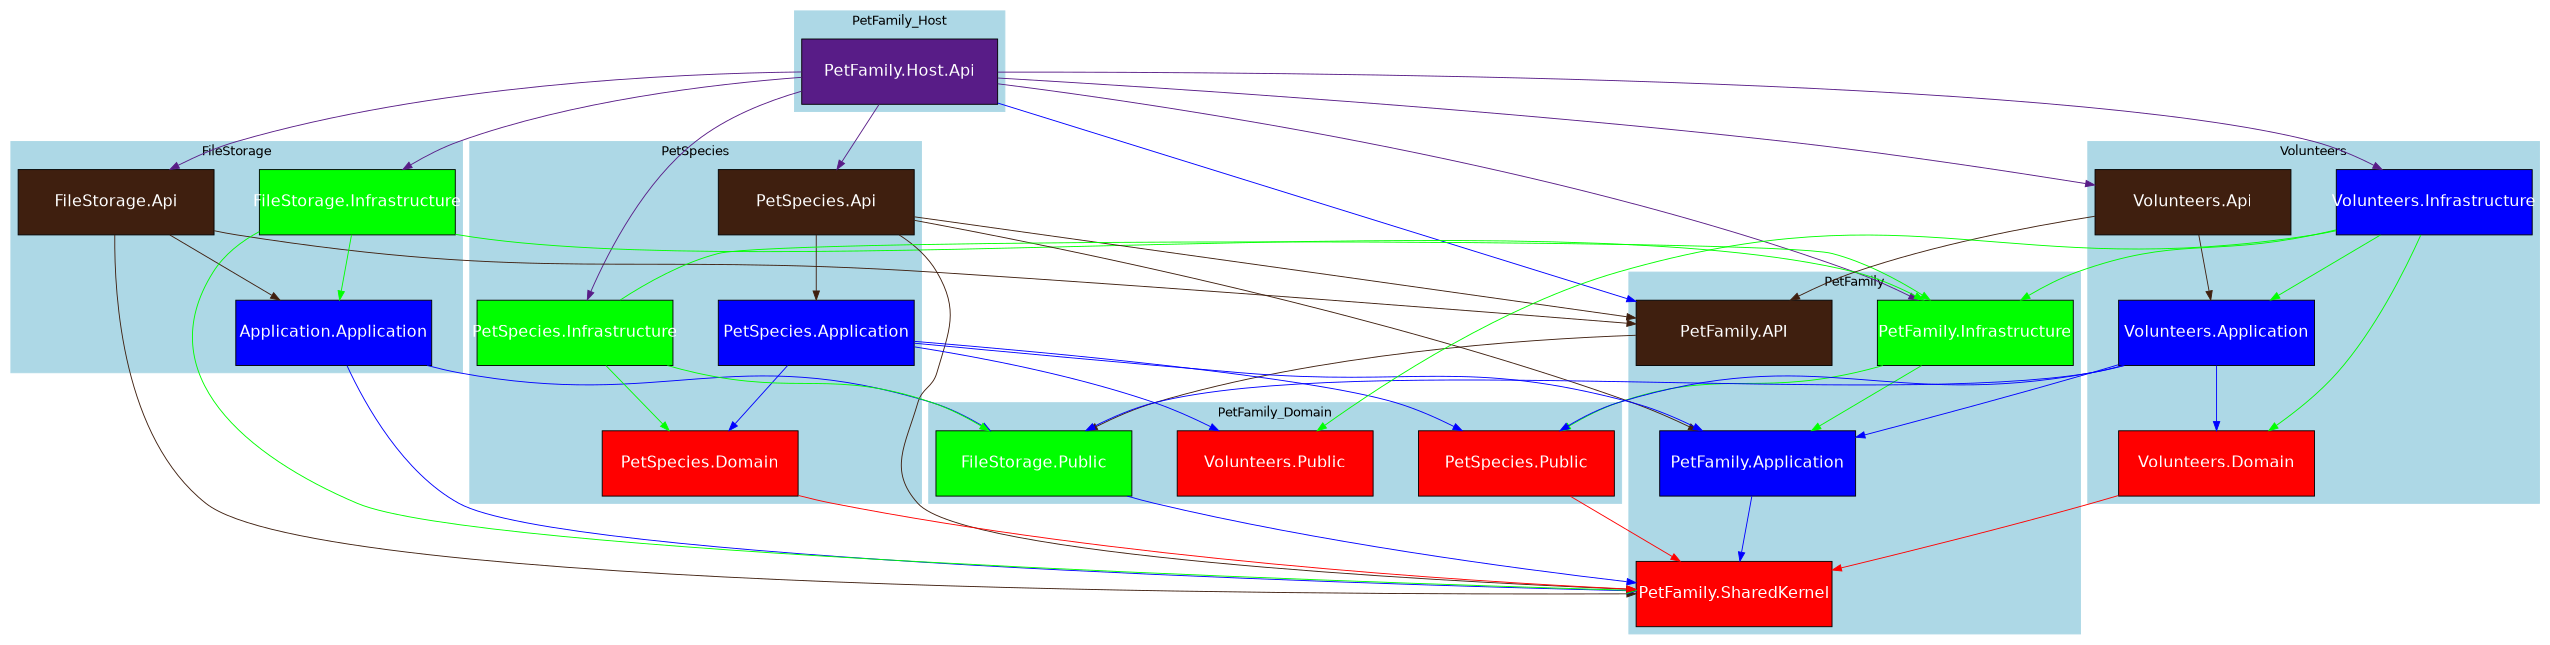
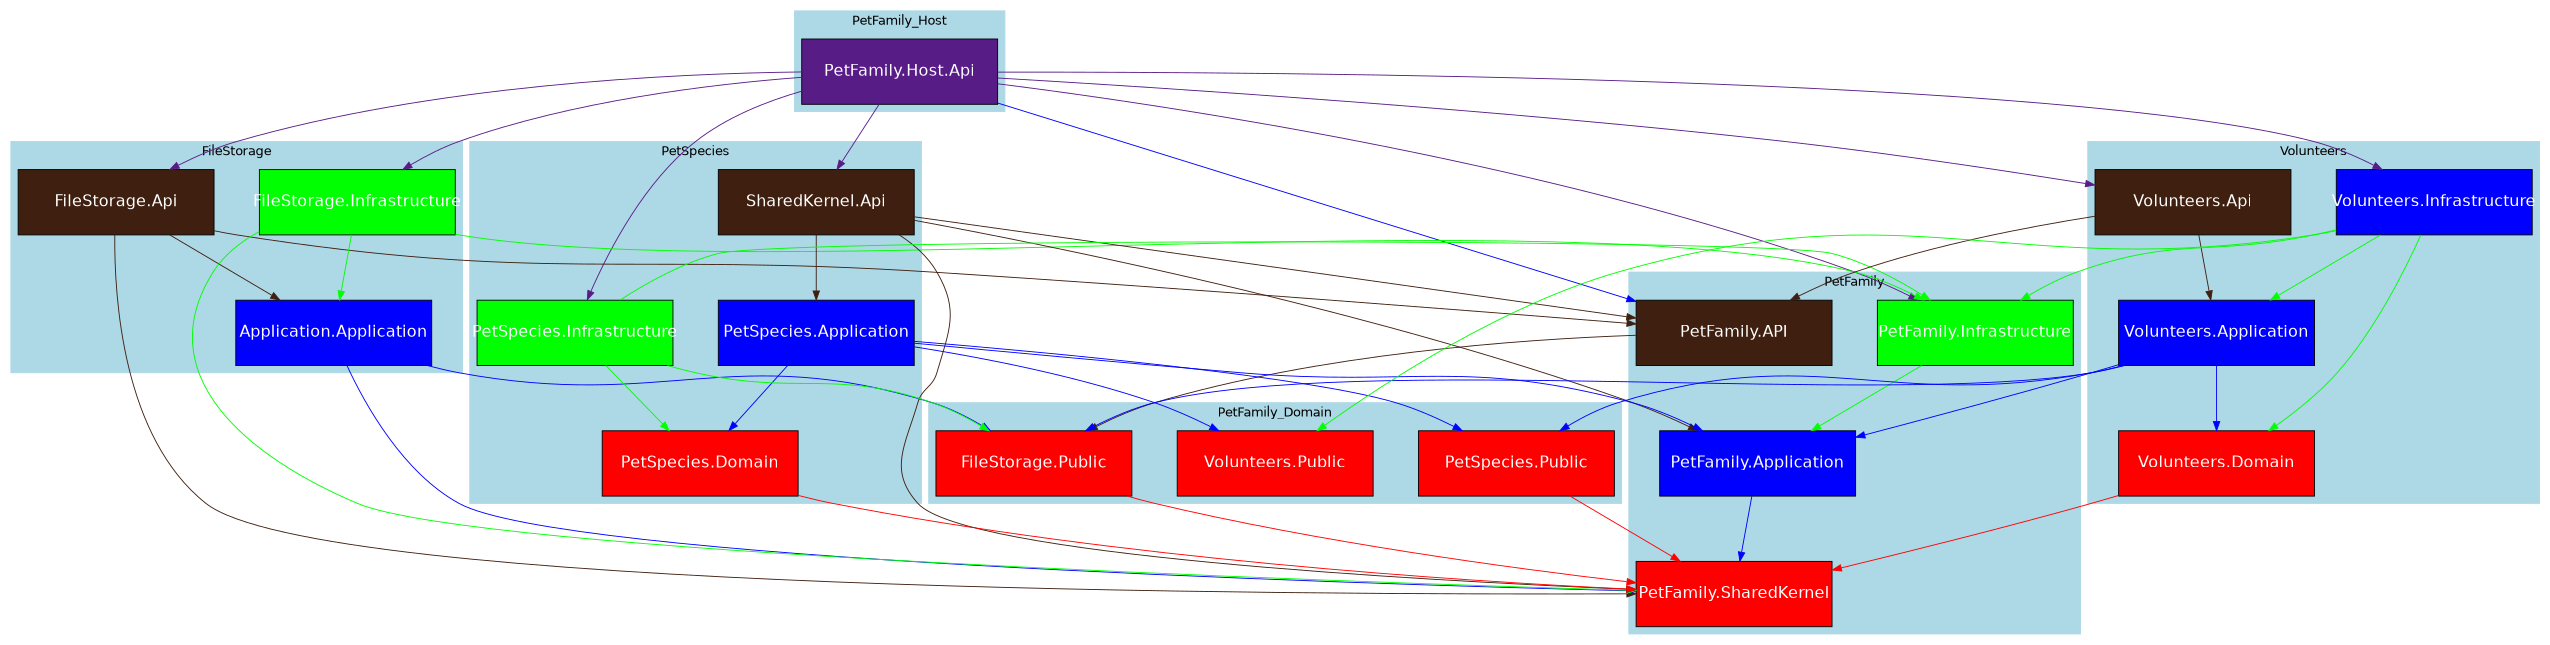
  digraph {
    fontname=Helvetica
    fontsize=14
    nodesep=0.7
    rankdir=TD
    ranksep=1.0
    node [fillcolor=red fixedsize=true fontcolor=white fontname=Helvetica fontsize=18 shape=box style=filled]
    edge [color=blue]
    "PetFamily.Host.Api" [fillcolor="#581C87" height=1.0 width=3.0]
    "PetFamily.API" [fillcolor="#3F1F0F" height=1.0 width=3.0]
    "PetFamily.Application" [fillcolor=blue height=1.0 width=3.0]
    "PetFamily.Infrastructure" [fillcolor=green height=1.0 width=3.0]
    "PetFamily.SharedKernel" [height=1.0 width=3.0]
    "FileStorage.Api" [fillcolor="#3F1F0F" height=1.0 width=3.0]
    n7 [fillcolor=blue height=1.0 label="Application.Application" width=3.0]
    "FileStorage.Infrastructure" [fillcolor=green height=1.0 width=3.0]
-   "FileStorage.Public" [fillcolor=green height=1.0 width=3.0]
+   "FileStorage.Public" [height=1.0 width=3.0]
    "PetSpecies.Public" [height=1.0 width=3.0]
    "Volunteers.Public" [height=1.0 width=3.0]
-   "PetSpecies.Api" [fillcolor="#3F1F0F" height=1.0 width=3.0]
+   "PetSpecies.Api" [fillcolor="#3F1F0F" height=1.0 width=3.0 label="SharedKernel.Api"]
    "PetSpecies.Application" [fillcolor=blue height=1.0 width=3.0]
    "PetSpecies.Domain" [height=1.0 width=3.0]
    "PetSpecies.Infrastructure" [fillcolor=green height=1.0 width=3.0]
    "Volunteers.Api" [fillcolor="#3F1F0F" height=1.0 width=3.0]
    "Volunteers.Application" [fillcolor=blue height=1.0 width=3.0]
    "Volunteers.Domain" [height=1.0 width=3.0]
    "Volunteers.Infrastructure" [fillcolor=blue height=1.0 width=3.0]
    subgraph cluster_1 {
      color=lightblue
      fillcolor=lightblue
      label=PetFamily_Host
      style=filled
      "PetFamily.Host.Api"
    }
    subgraph cluster_2 {
      color=lightblue
      fillcolor=lightblue
      label=PetFamily
      style=filled
      "PetFamily.API"
      "PetFamily.Application"
      "PetFamily.Infrastructure"
      "PetFamily.SharedKernel"
    }
    subgraph cluster_3 {
      color=lightblue
      fillcolor=lightblue
      label=FileStorage
      style=filled
      "FileStorage.Api"
      n7
      "FileStorage.Infrastructure"
    }
    subgraph cluster_4 {
      color=lightblue
      fillcolor=lightblue
      label=PetFamily_Domain
      style=filled
      subgraph sub_5 {
        color=lightblue
        fillcolor=lightblue
        label=PetFamily_Public
        rank=same
        style=filled
        "FileStorage.Public"
        "PetSpecies.Public"
        "Volunteers.Public"
      }
    }
    subgraph cluster_6 {
      color=lightblue
      fillcolor=lightblue
      label=PetSpecies
      style=filled
      "PetSpecies.Api"
      "PetSpecies.Application"
      "PetSpecies.Domain"
      "PetSpecies.Infrastructure"
    }
    subgraph cluster_7 {
      color=lightblue
      fillcolor=lightblue
      label=Volunteers
      style=filled
      "Volunteers.Api"
      "Volunteers.Application"
      "Volunteers.Domain"
      "Volunteers.Infrastructure"
    }
    "PetFamily.Host.Api" -> "PetFamily.API"
    "PetFamily.Host.Api" -> "PetFamily.Infrastructure" [color="#581C87"]
    "PetFamily.Host.Api" -> "FileStorage.Api" [color="#581C87"]
    "PetFamily.Host.Api" -> "FileStorage.Infrastructure" [color="#581C87"]
    "PetFamily.Host.Api" -> "PetSpecies.Api" [color="#581C87"]
    "PetFamily.Host.Api" -> "PetSpecies.Infrastructure" [color="#581C87"]
    "PetFamily.Host.Api" -> "Volunteers.Api" [color="#581C87"]
    "PetFamily.Host.Api" -> "Volunteers.Infrastructure" [color="#581C87"]
    "PetFamily.API" -> "FileStorage.Public" [color="#3F1F0F"]
    "PetFamily.Application" -> "PetFamily.SharedKernel"
    "PetFamily.Infrastructure" -> "PetFamily.Application" [color=green]
-   "PetFamily.Infrastructure" -> "PetSpecies.Public" [color=green]
    "FileStorage.Api" -> "PetFamily.API" [color="#3F1F0F"]
    "FileStorage.Api" -> "PetFamily.SharedKernel" [color="#3F1F0F"]
    "FileStorage.Api" -> n7 [color="#3F1F0F"]
    n7 -> "PetFamily.SharedKernel"
    n7 -> "FileStorage.Public"
    "FileStorage.Infrastructure" -> "PetFamily.Infrastructure" [color=green]
    "FileStorage.Infrastructure" -> "PetFamily.SharedKernel" [color=green]
    "FileStorage.Infrastructure" -> n7 [color=green]
-   "FileStorage.Public" -> "PetFamily.SharedKernel"
+   "FileStorage.Public" -> "PetFamily.SharedKernel" [color=red]
    "PetSpecies.Public" -> "PetFamily.SharedKernel" [color=red]
    "PetSpecies.Api" -> "PetFamily.API" [color="#3F1F0F"]
    "PetSpecies.Api" -> "PetFamily.Application" [color="#3F1F0F"]
    "PetSpecies.Api" -> "PetFamily.SharedKernel" [color="#3F1F0F"]
    "PetSpecies.Api" -> "PetSpecies.Application" [color="#3F1F0F"]
    "PetSpecies.Application" -> "PetFamily.Application"
    "PetSpecies.Application" -> "PetSpecies.Public"
    "PetSpecies.Application" -> "Volunteers.Public"
    "PetSpecies.Application" -> "PetSpecies.Domain"
    "PetSpecies.Domain" -> "PetFamily.SharedKernel" [color=red]
    "PetSpecies.Infrastructure" -> "PetFamily.Infrastructure" [color=green]
    "PetSpecies.Infrastructure" -> "FileStorage.Public" [color=green]
    "PetSpecies.Infrastructure" -> "PetSpecies.Domain" [color=green]
    "Volunteers.Api" -> "PetFamily.API" [color="#3F1F0F"]
    "Volunteers.Api" -> "Volunteers.Application" [color="#3F1F0F"]
    "Volunteers.Application" -> "PetFamily.Application"
    "Volunteers.Application" -> "FileStorage.Public"
    "Volunteers.Application" -> "PetSpecies.Public"
    "Volunteers.Application" -> "Volunteers.Domain"
    "Volunteers.Domain" -> "PetFamily.SharedKernel" [color=red]
    "Volunteers.Infrastructure" -> "PetFamily.Infrastructure" [color=green]
    "Volunteers.Infrastructure" -> "Volunteers.Public" [color=green]
    "Volunteers.Infrastructure" -> "Volunteers.Application" [color=green]
    "Volunteers.Infrastructure" -> "Volunteers.Domain" [color=green]
  }
